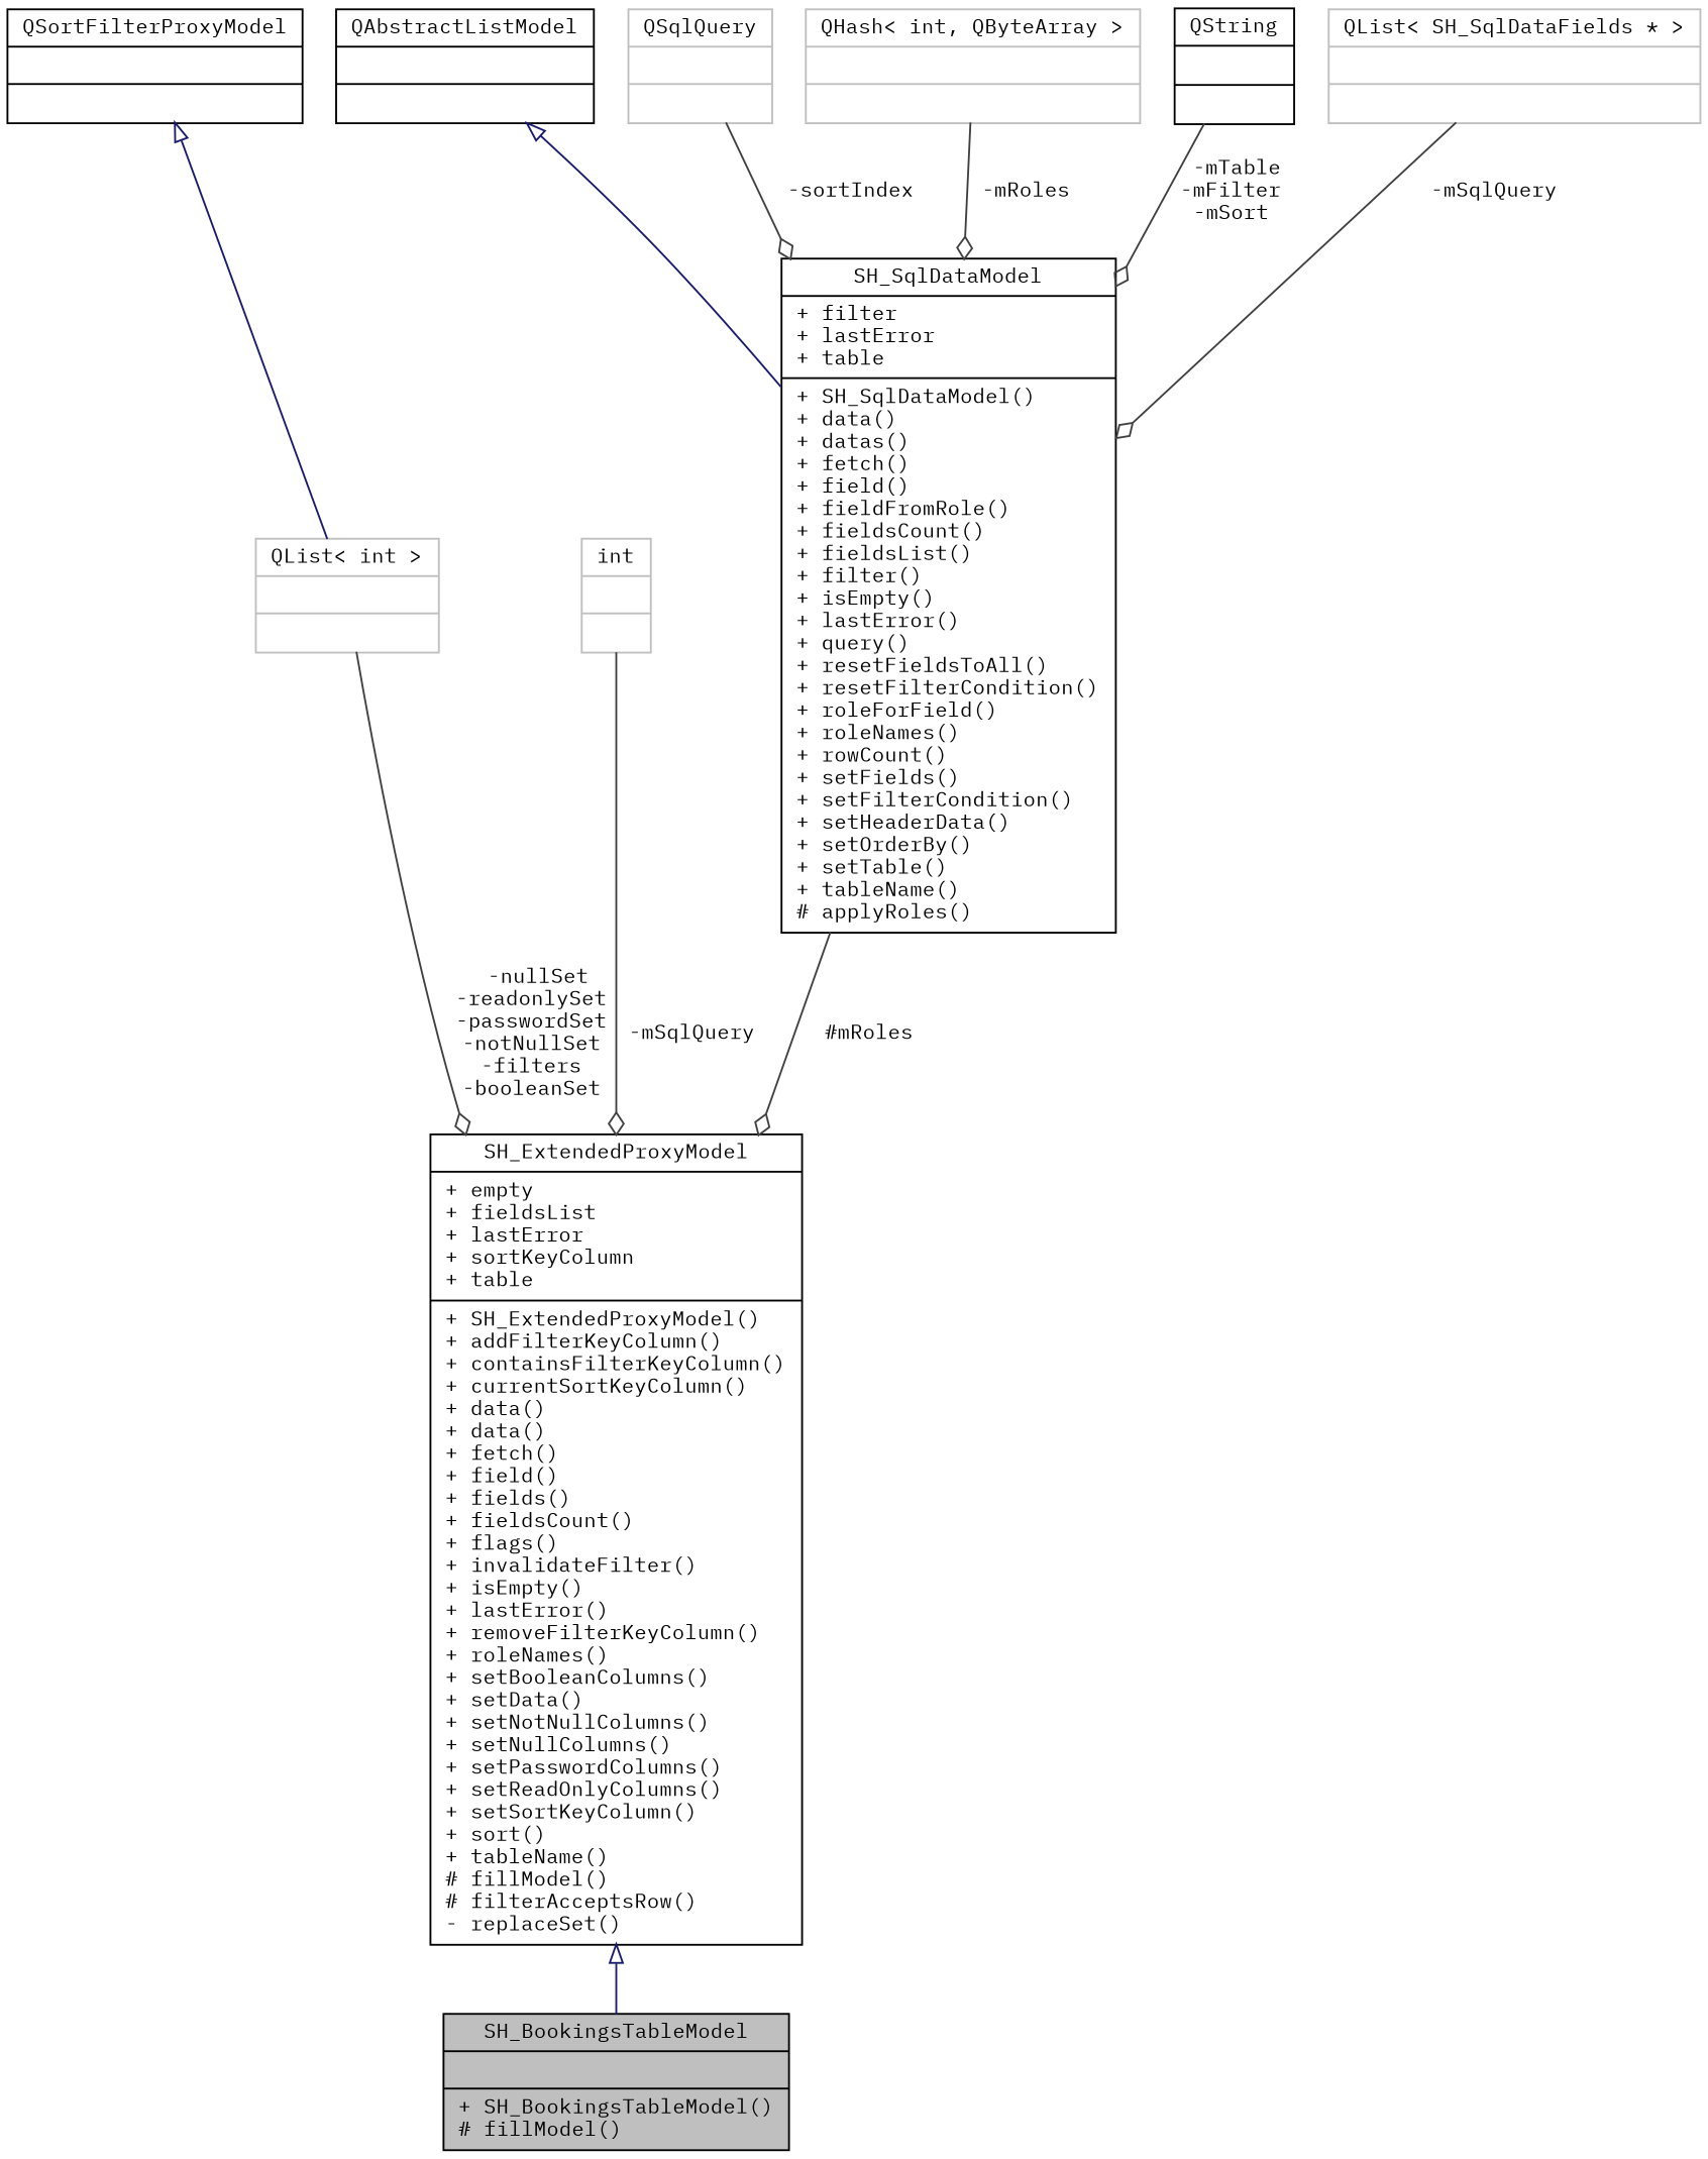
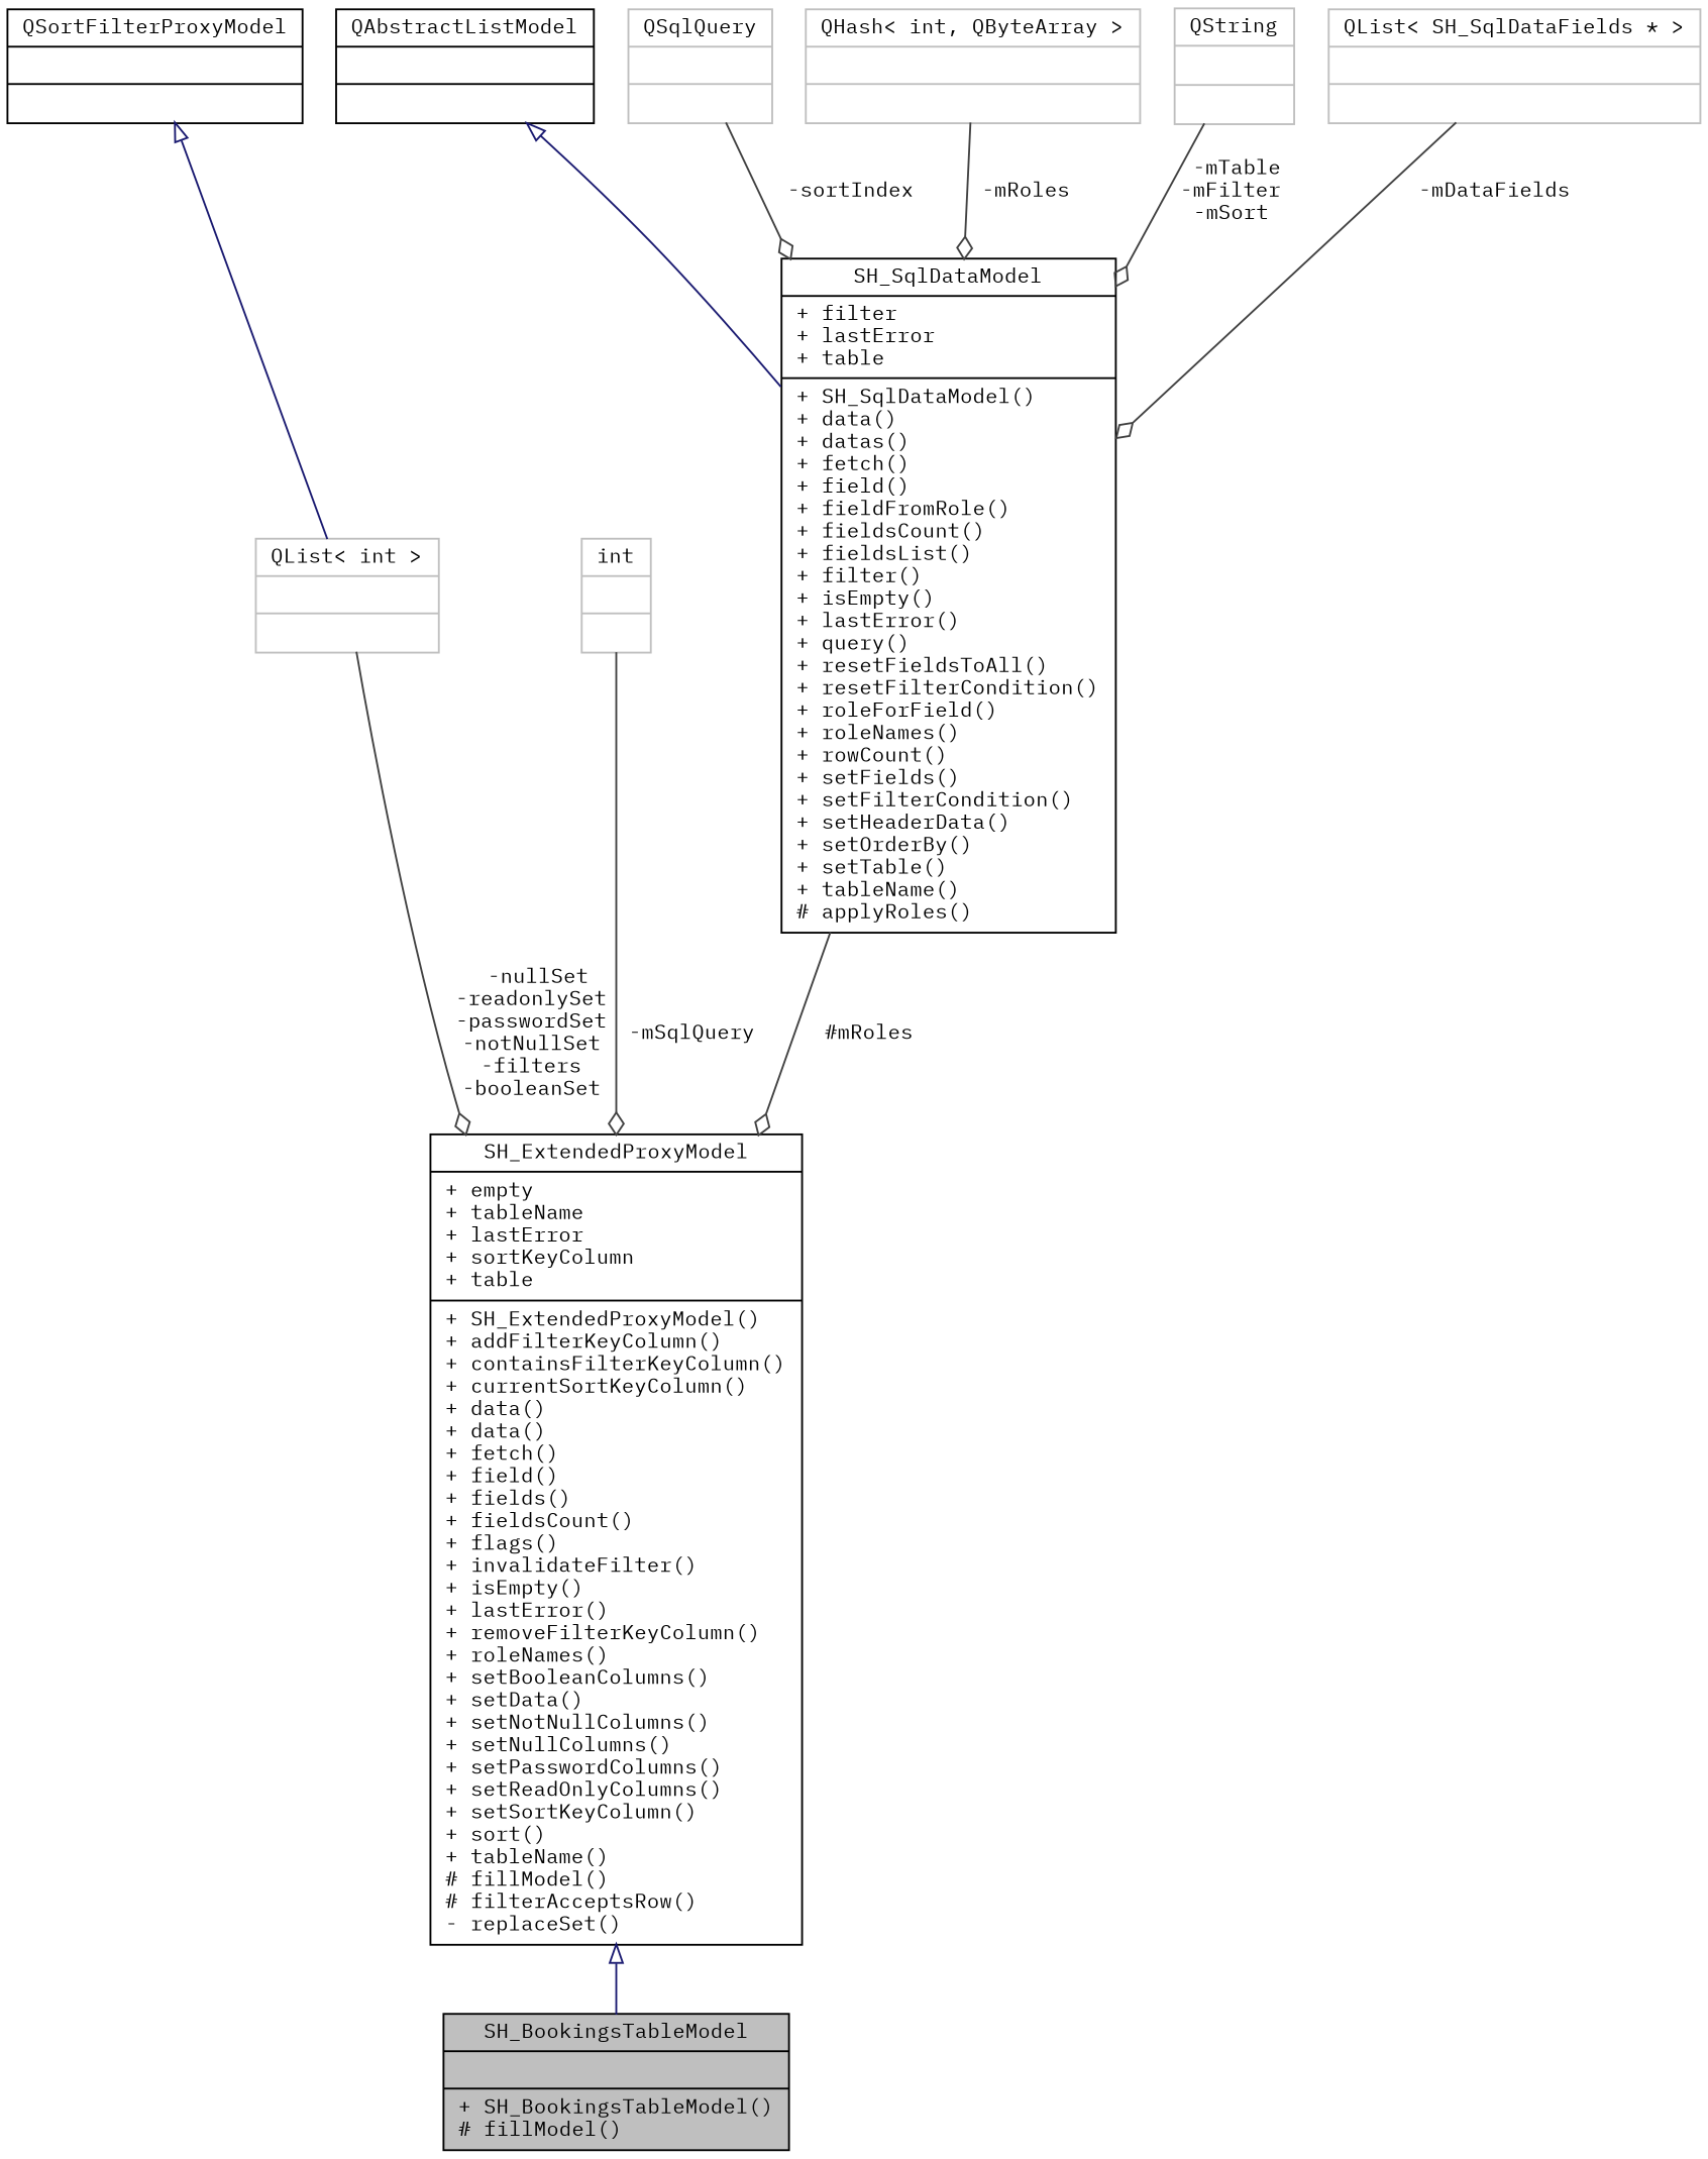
  digraph {
    fontname="IBM Plex Mono"
    node [color=grey75 fontname="IBM Plex Mono" fontsize=11 shape=record]
    edge [color=grey25 fontname="IBM Plex Mono" fontsize=11 labelfontname=Verdana labelfontsize=11 style=solid arrowhead=odiamond]
    n1 [color=black fillcolor=grey75 fontcolor=black height=0.2 label="{SH_BookingsTableModel\n||+ SH_BookingsTableModel()\l# fillModel()\l}" style=filled width=0.4]
-   n2 [color=black height=0.2 label="{SH_ExtendedProxyModel\n|+ empty\l+ fieldsList\l+ lastError\l+ sortKeyColumn\l+ table\l|+ SH_ExtendedProxyModel()\l+ addFilterKeyColumn()\l+ containsFilterKeyColumn()\l+ currentSortKeyColumn()\l+ data()\l+ data()\l+ fetch()\l+ field()\l+ fields()\l+ fieldsCount()\l+ flags()\l+ invalidateFilter()\l+ isEmpty()\l+ lastError()\l+ removeFilterKeyColumn()\l+ roleNames()\l+ setBooleanColumns()\l+ setData()\l+ setNotNullColumns()\l+ setNullColumns()\l+ setPasswordColumns()\l+ setReadOnlyColumns()\l+ setSortKeyColumn()\l+ sort()\l+ tableName()\l# fillModel()\l# filterAcceptsRow()\l- replaceSet()\l}" width=0.4]
+   n2 [color=black height=0.2 label="{SH_ExtendedProxyModel\n|+ empty\l+ tableName\l+ lastError\l+ sortKeyColumn\l+ table\l|+ SH_ExtendedProxyModel()\l+ addFilterKeyColumn()\l+ containsFilterKeyColumn()\l+ currentSortKeyColumn()\l+ data()\l+ data()\l+ fetch()\l+ field()\l+ fields()\l+ fieldsCount()\l+ flags()\l+ invalidateFilter()\l+ isEmpty()\l+ lastError()\l+ removeFilterKeyColumn()\l+ roleNames()\l+ setBooleanColumns()\l+ setData()\l+ setNotNullColumns()\l+ setNullColumns()\l+ setPasswordColumns()\l+ setReadOnlyColumns()\l+ setSortKeyColumn()\l+ sort()\l+ tableName()\l# fillModel()\l# filterAcceptsRow()\l- replaceSet()\l}" width=0.4]
    n3 [color=black height=0.2 label="{QSortFilterProxyModel\n||}" width=0.4]
    n4 [height=0.2 label="{QList\< int \>\n||}" width=0.4]
    n5 [height=0.2 label="{int\n||}" width=0.4]
    n6 [color=black height=0.2 label="{SH_SqlDataModel\n|+ filter\l+ lastError\l+ table\l|+ SH_SqlDataModel()\l+ data()\l+ datas()\l+ fetch()\l+ field()\l+ fieldFromRole()\l+ fieldsCount()\l+ fieldsList()\l+ filter()\l+ isEmpty()\l+ lastError()\l+ query()\l+ resetFieldsToAll()\l+ resetFilterCondition()\l+ roleForField()\l+ roleNames()\l+ rowCount()\l+ setFields()\l+ setFilterCondition()\l+ setHeaderData()\l+ setOrderBy()\l+ setTable()\l+ tableName()\l# applyRoles()\l}" width=0.4]
    n7 [color=black height=0.2 label="{QAbstractListModel\n||}" width=0.4]
    n8 [height=0.2 label="{QSqlQuery\n||}" width=0.4]
    n9 [height=0.2 label="{QHash\< int, QByteArray \>\n||}" width=0.4]
-   n10 [color=black height=0.2 label="{QString\n||}" width=0.4]
+   n10 [height=0.2 label="{QString\n||}" width=0.4]
    n11 [height=0.2 label="{QList\< SH_SqlDataFields * \>\n||}" width=0.4]
    n2 -> n1 [arrowtail=onormal color=midnightblue dir=back arrowhead=""]
    n3 -> n4 [arrowtail=onormal color=midnightblue dir=back arrowhead=""]
    n4 -> n2 [label=" -nullSet\n-readonlySet\n-passwordSet\n-notNullSet\n-filters\n-booleanSet"]
    n5 -> n2 [label=" -mSqlQuery"]
    n6 -> n2 [label=" #mRoles"]
    n7 -> n6 [arrowtail=onormal color=midnightblue dir=back arrowhead=""]
    n8 -> n6 [label=" -sortIndex"]
    n9 -> n6 [label=" -mRoles"]
    n10 -> n6 [label=" -mTable\n-mFilter\n-mSort"]
-   n11 -> n6 [label=" -mSqlQuery"]
+   n11 -> n6 [label=" -mDataFields"]
  }
